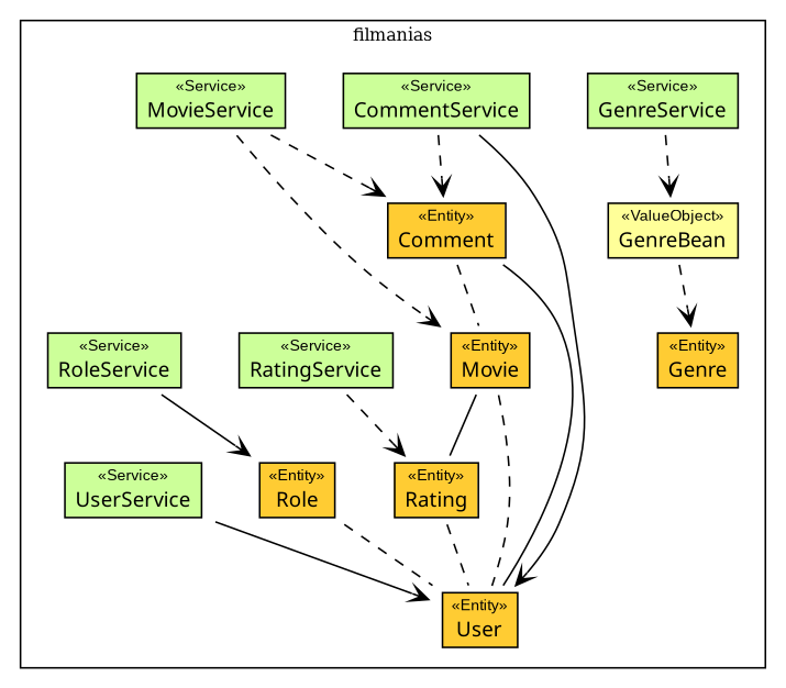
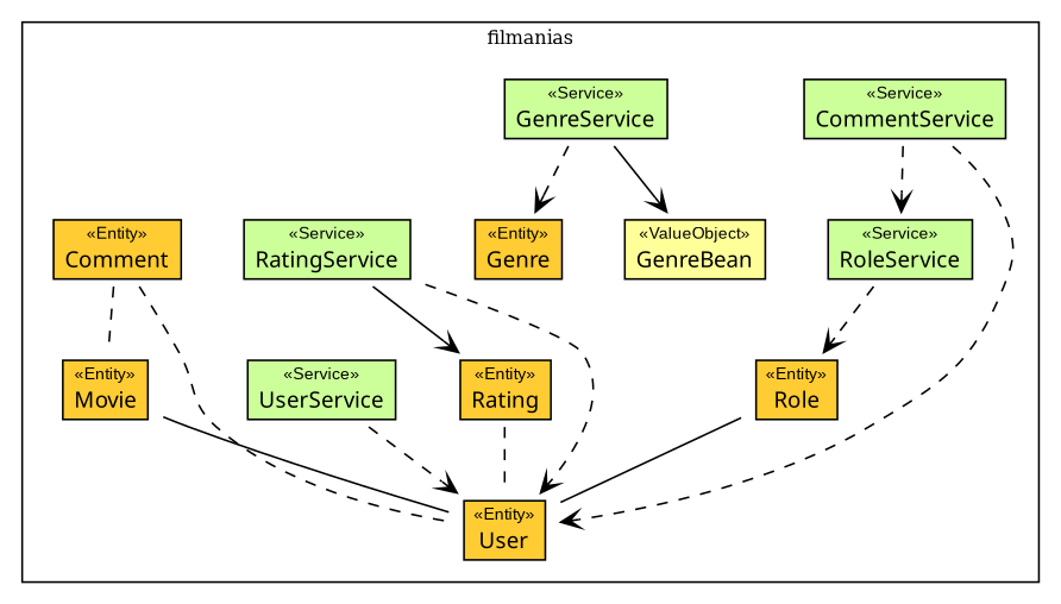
  digraph {
    fontsize=10
    node [fontcolor=black fontname=arial fontsize=9.0 shape=plaintext]
    edge [arrowhead=open arrowtail=none fontsize=10 labelangle=-30 labeldistance=2.0 style=dashed]
    n1 [label=<<table border="0" cellborder="1" cellspacing="0" cellpadding="0" port="p" bgcolor="#CCFF99" > 	<tr><td> 	<table border="0" cellspacing="1" cellpadding="1"> 		<tr><td> &laquo;Service&raquo; </td></tr> 		<tr><td><font face="arialbd"  point-size="12.0"> CommentService </font></td></tr> 	</table></td></tr> 	</table>>]
    n2 [label=<<table border="0" cellborder="1" cellspacing="0" cellpadding="0" port="p" bgcolor="#CCFF99" > 	<tr><td> 	<table border="0" cellspacing="1" cellpadding="1"> 		<tr><td> &laquo;Service&raquo; </td></tr> 		<tr><td><font face="arialbd"  point-size="12.0"> GenreService </font></td></tr> 	</table></td></tr> 	</table>>]
-   n3 [label=<<table border="0" cellborder="1" cellspacing="0" cellpadding="0" port="p" bgcolor="#CCFF99" > 	<tr><td> 	<table border="0" cellspacing="1" cellpadding="1"> 		<tr><td> &laquo;Service&raquo; </td></tr> 		<tr><td><font face="arialbd"  point-size="12.0"> MovieService </font></td></tr> 	</table></td></tr> 	</table>>]
    n4 [label=<<table border="0" cellborder="1" cellspacing="0" cellpadding="0" port="p" bgcolor="#CCFF99" > 	<tr><td> 	<table border="0" cellspacing="1" cellpadding="1"> 		<tr><td> &laquo;Service&raquo; </td></tr> 		<tr><td><font face="arialbd"  point-size="12.0"> RatingService </font></td></tr> 	</table></td></tr> 	</table>>]
    n5 [label=<<table border="0" cellborder="1" cellspacing="0" cellpadding="0" port="p" bgcolor="#CCFF99" > 	<tr><td> 	<table border="0" cellspacing="1" cellpadding="1"> 		<tr><td> &laquo;Service&raquo; </td></tr> 		<tr><td><font face="arialbd"  point-size="12.0"> RoleService </font></td></tr> 	</table></td></tr> 	</table>>]
    n6 [label=<<table border="0" cellborder="1" cellspacing="0" cellpadding="0" port="p" bgcolor="#CCFF99" > 	<tr><td> 	<table border="0" cellspacing="1" cellpadding="1"> 		<tr><td> &laquo;Service&raquo; </td></tr> 		<tr><td><font face="arialbd"  point-size="12.0"> UserService </font></td></tr> 	</table></td></tr> 	</table>>]
    n7 [label=<<table border="0" cellborder="1" cellspacing="0" cellpadding="0" port="p" bgcolor="#FFCC33"> 	<tr><td> 	<table border="0" cellspacing="1" cellpadding="1"> 		<tr><td> &laquo;Entity&raquo; </td></tr> 		<tr><td><font face="arialbd"  point-size="12.0"> Comment </font></td></tr> 	</table></td></tr> 	 	 	 	 	</table>>]
    n8 [label=<<table border="0" cellborder="1" cellspacing="0" cellpadding="0" port="p" bgcolor="#FFCC33"> 	<tr><td> 	<table border="0" cellspacing="1" cellpadding="1"> 		<tr><td> &laquo;Entity&raquo; </td></tr> 		<tr><td><font face="arialbd"  point-size="12.0"> Genre </font></td></tr> 	</table></td></tr> 	 	 	 	 	</table>>]
    n9 [label=<<table border="0" cellborder="1" cellspacing="0" cellpadding="0" port="p" bgcolor="#FFFF99"> 	<tr><td> 	<table border="0" cellspacing="1" cellpadding="1"> 		<tr><td> &laquo;ValueObject&raquo; </td></tr> 		<tr><td><font face="arialbd"  point-size="12.0"> GenreBean </font></td></tr> 	</table></td></tr> 	 	 	 	 	</table>>]
    n10 [label=<<table border="0" cellborder="1" cellspacing="0" cellpadding="0" port="p" bgcolor="#FFCC33"> 	<tr><td> 	<table border="0" cellspacing="1" cellpadding="1"> 		<tr><td> &laquo;Entity&raquo; </td></tr> 		<tr><td><font face="arialbd"  point-size="12.0"> Movie </font></td></tr> 	</table></td></tr> 	 	 	 	 	</table>>]
    n11 [label=<<table border="0" cellborder="1" cellspacing="0" cellpadding="0" port="p" bgcolor="#FFCC33"> 	<tr><td> 	<table border="0" cellspacing="1" cellpadding="1"> 		<tr><td> &laquo;Entity&raquo; </td></tr> 		<tr><td><font face="arialbd"  point-size="12.0"> Rating </font></td></tr> 	</table></td></tr> 	 	 	 	 	</table>>]
    n12 [label=<<table border="0" cellborder="1" cellspacing="0" cellpadding="0" port="p" bgcolor="#FFCC33"> 	<tr><td> 	<table border="0" cellspacing="1" cellpadding="1"> 		<tr><td> &laquo;Entity&raquo; </td></tr> 		<tr><td><font face="arialbd"  point-size="12.0"> Role </font></td></tr> 	</table></td></tr> 	 	 	 	 	</table>>]
    n13 [label=<<table border="0" cellborder="1" cellspacing="0" cellpadding="0" port="p" bgcolor="#FFCC33"> 	<tr><td> 	<table border="0" cellspacing="1" cellpadding="1"> 		<tr><td> &laquo;Entity&raquo; </td></tr> 		<tr><td><font face="arialbd"  point-size="12.0"> User </font></td></tr> 	</table></td></tr> 	 	 	 	 	</table>>]
    subgraph cluster_1 {
      label=filmanias
      n1
      n2
-     n3
      n4
      n5
      n6
      n7
      n8
      n9
      n10
      n11
      n12
      n13
    }
-   n1 -> n7
-   n1 -> n13 [style=solid]
-   n9 -> n8
-   n2 -> n9
-   n3 -> n7
-   n3 -> n10
-   n4 -> n11
-   n5 -> n12 [style=solid]
-   n6 -> n13 [style=solid]
+   n1 -> n5
+   n1 -> n13
+   n2 -> n8
+   n2 -> n9 [style=solid]
+   n4 -> n11 [style=solid]
+   n4 -> n13
+   n5 -> n12
+   n6 -> n13
    n7 -> n10 [arrowhead=none]
-   n7 -> n13 [arrowhead=none style=""]
-   n10 -> n11 [arrowhead=none style=""]
-   n10 -> n13 [arrowhead=none]
+   n7 -> n13 [arrowhead=none]
+   n10 -> n13 [arrowhead=none style=""]
    n11 -> n13 [arrowhead=none]
-   n12 -> n13 [arrowhead=none]
+   n12 -> n13 [arrowhead=none style=""]
  }
